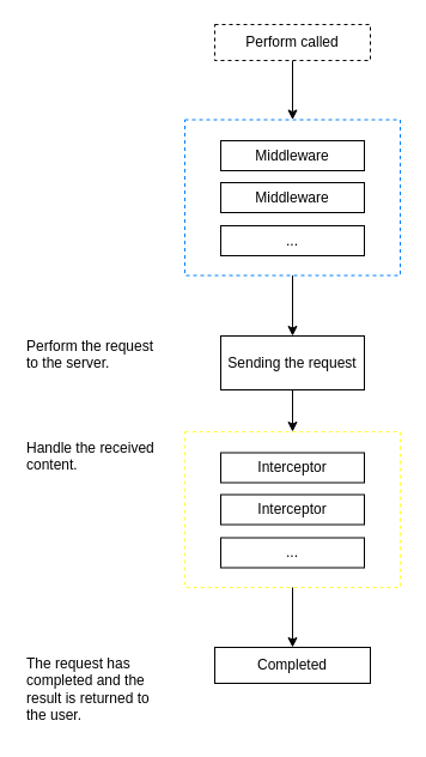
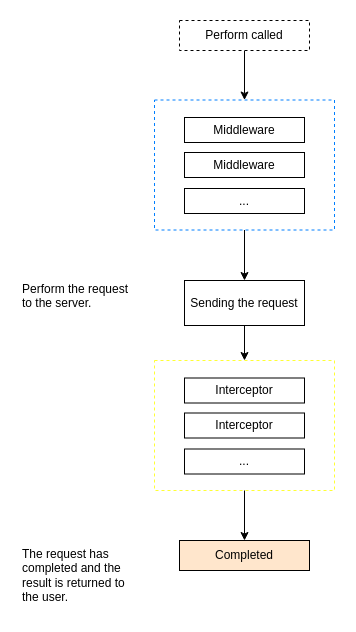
  <mxCell id="0" />
  <mxCell id="1" parent="0" />
  <mxCell id="2" style="edgeStyle=orthogonalEdgeStyle;rounded=0;orthogonalLoop=1;jettySize=auto;html=1;entryX=0.5;entryY=0;entryDx=0;entryDy=0;" edge="1" parent="1" source="3" target="6"><mxGeometry relative="1" as="geometry" /></mxCell>
  <mxCell id="3" value="" style="rounded=0;whiteSpace=wrap;html=1;fillColor=none;strokeColor=#007FFF;dashed=1;" vertex="1" parent="1"><mxGeometry x="154" y="99.5" width="180" height="130" as="geometry" /></mxCell>
  <mxCell id="4" value="Middleware" style="rounded=0;whiteSpace=wrap;html=1;" vertex="1" parent="1"><mxGeometry x="184" y="117" width="120" height="25" as="geometry" /></mxCell>
  <mxCell id="5" style="edgeStyle=orthogonalEdgeStyle;rounded=0;orthogonalLoop=1;jettySize=auto;html=1;entryX=0.5;entryY=0;entryDx=0;entryDy=0;" edge="1" parent="1" source="6" target="12"><mxGeometry relative="1" as="geometry" /></mxCell>
  <mxCell id="6" value="Sending the request" style="rounded=0;whiteSpace=wrap;html=1;" vertex="1" parent="1"><mxGeometry x="184" y="280" width="120" height="45" as="geometry" /></mxCell>
  <mxCell id="7" style="edgeStyle=orthogonalEdgeStyle;rounded=0;orthogonalLoop=1;jettySize=auto;html=1;entryX=0.5;entryY=0;entryDx=0;entryDy=0;" edge="1" parent="1" source="8" target="3"><mxGeometry relative="1" as="geometry" /></mxCell>
  <mxCell id="8" value="Perform called" style="rounded=0;whiteSpace=wrap;html=1;dashed=1;" vertex="1" parent="1"><mxGeometry x="179" y="20" width="130" height="30" as="geometry" /></mxCell>
  <mxCell id="9" value="Middleware" style="rounded=0;whiteSpace=wrap;html=1;" vertex="1" parent="1"><mxGeometry x="184" y="152" width="120" height="25" as="geometry" /></mxCell>
  <mxCell id="10" value="..." style="rounded=0;whiteSpace=wrap;html=1;" vertex="1" parent="1"><mxGeometry x="184" y="188" width="120" height="25" as="geometry" /></mxCell>
  <mxCell id="11" style="edgeStyle=orthogonalEdgeStyle;rounded=0;orthogonalLoop=1;jettySize=auto;html=1;entryX=0.5;entryY=0;entryDx=0;entryDy=0;" edge="1" parent="1" source="12" target="16"><mxGeometry relative="1" as="geometry" /></mxCell>
  <mxCell id="12" value="" style="rounded=0;whiteSpace=wrap;html=1;fillColor=none;strokeColor=#FFFF33;dashed=1;" vertex="1" parent="1"><mxGeometry x="154" y="360" width="180" height="130" as="geometry" /></mxCell>
  <mxCell id="13" value="Interceptor" style="rounded=0;whiteSpace=wrap;html=1;" vertex="1" parent="1"><mxGeometry x="184" y="377.5" width="120" height="25" as="geometry" /></mxCell>
  <mxCell id="14" value="Interceptor" style="rounded=0;whiteSpace=wrap;html=1;" vertex="1" parent="1"><mxGeometry x="184" y="412.5" width="120" height="25" as="geometry" /></mxCell>
  <mxCell id="15" value="..." style="rounded=0;whiteSpace=wrap;html=1;" vertex="1" parent="1"><mxGeometry x="184" y="448.5" width="120" height="25" as="geometry" /></mxCell>
- <mxCell id="16" value="Completed" style="rounded=0;whiteSpace=wrap;html=1;" vertex="1" parent="1"><mxGeometry x="179" y="540" width="130" height="30" as="geometry" /></mxCell>
- <mxCell id="17" value="Handle the received content." style="text;html=1;align=left;verticalAlign=top;whiteSpace=wrap;rounded=0;" vertex="1" parent="1"><mxGeometry x="20" y="359.75" width="120" height="60.5" as="geometry" /></mxCell>
+ <mxCell id="16" value="Completed" style="rounded=0;whiteSpace=wrap;html=1;fillColor=#ffe6cc;" vertex="1" parent="1"><mxGeometry x="179" y="540" width="130" height="30" as="geometry" /></mxCell>
  <mxCell id="18" value="Perform the request to the server." style="text;html=1;align=left;verticalAlign=top;whiteSpace=wrap;rounded=0;" vertex="1" parent="1"><mxGeometry x="20" y="275" width="120" height="60.5" as="geometry" /></mxCell>
  <mxCell id="19" value="The request has completed and the result is returned to the user." style="text;html=1;align=left;verticalAlign=top;whiteSpace=wrap;rounded=0;" vertex="1" parent="1"><mxGeometry x="20" y="540" width="120" height="70" as="geometry" /></mxCell>
